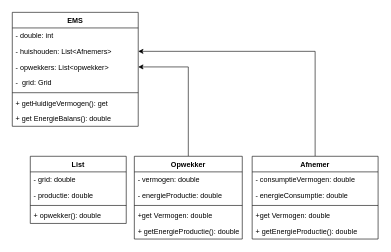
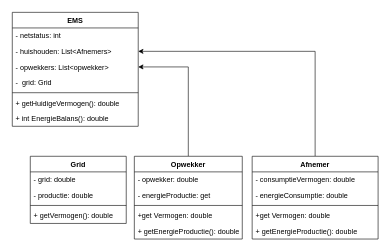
  <mxCell id="0" />
  <mxCell id="1" parent="0" />
  <mxCell id="2" value="EMS" style="swimlane;fontStyle=1;align=center;verticalAlign=top;childLayout=stackLayout;horizontal=1;startSize=26;horizontalStack=0;resizeParent=1;resizeParentMax=0;resizeLast=0;collapsible=1;marginBottom=0;" parent="1" vertex="1"><mxGeometry x="20" y="20" width="210" height="190" as="geometry" /></mxCell>
- <mxCell id="3" value="- double: int" style="text;strokeColor=none;fillColor=none;align=left;verticalAlign=top;spacingLeft=4;spacingRight=4;overflow=hidden;rotatable=0;points=[[0,0.5],[1,0.5]];portConstraint=eastwest;" parent="2" vertex="1"><mxGeometry y="26" width="210" height="26" as="geometry" /></mxCell>
+ <mxCell id="3" value="- netstatus: int" style="text;strokeColor=none;fillColor=none;align=left;verticalAlign=top;spacingLeft=4;spacingRight=4;overflow=hidden;rotatable=0;points=[[0,0.5],[1,0.5]];portConstraint=eastwest;" parent="2" vertex="1"><mxGeometry y="26" width="210" height="26" as="geometry" /></mxCell>
  <mxCell id="4" value="- huishouden: List&lt;Afnemers&gt;" style="text;strokeColor=none;fillColor=none;align=left;verticalAlign=top;spacingLeft=4;spacingRight=4;overflow=hidden;rotatable=0;points=[[0,0.5],[1,0.5]];portConstraint=eastwest;" parent="2" vertex="1"><mxGeometry y="52" width="210" height="26" as="geometry" /></mxCell>
  <mxCell id="5" value="- opwekkers: List&lt;opwekker&gt;" style="text;strokeColor=none;fillColor=none;align=left;verticalAlign=top;spacingLeft=4;spacingRight=4;overflow=hidden;rotatable=0;points=[[0,0.5],[1,0.5]];portConstraint=eastwest;" parent="2" vertex="1"><mxGeometry y="78" width="210" height="26" as="geometry" /></mxCell>
  <mxCell id="6" value="-  grid: Grid" style="text;strokeColor=none;fillColor=none;align=left;verticalAlign=top;spacingLeft=4;spacingRight=4;overflow=hidden;rotatable=0;points=[[0,0.5],[1,0.5]];portConstraint=eastwest;" parent="2" vertex="1"><mxGeometry y="104" width="210" height="26" as="geometry" /></mxCell>
  <mxCell id="7" value="" style="line;strokeWidth=1;fillColor=none;align=left;verticalAlign=middle;spacingTop=-1;spacingLeft=3;spacingRight=3;rotatable=0;labelPosition=right;points=[];portConstraint=eastwest;strokeColor=inherit;" parent="2" vertex="1"><mxGeometry y="130" width="210" height="8" as="geometry" /></mxCell>
- <mxCell id="8" value="+ getHuidigeVermogen(): get" style="text;strokeColor=none;fillColor=none;align=left;verticalAlign=top;spacingLeft=4;spacingRight=4;overflow=hidden;rotatable=0;points=[[0,0.5],[1,0.5]];portConstraint=eastwest;" parent="2" vertex="1"><mxGeometry y="138" width="210" height="26" as="geometry" /></mxCell>
- <mxCell id="9" value="+ get EnergieBalans(): double" style="text;strokeColor=none;fillColor=none;align=left;verticalAlign=top;spacingLeft=4;spacingRight=4;overflow=hidden;rotatable=0;points=[[0,0.5],[1,0.5]];portConstraint=eastwest;" parent="2" vertex="1"><mxGeometry y="164" width="210" height="26" as="geometry" /></mxCell>
- <mxCell id="10" value="List" style="swimlane;fontStyle=1;align=center;verticalAlign=top;childLayout=stackLayout;horizontal=1;startSize=26;horizontalStack=0;resizeParent=1;resizeParentMax=0;resizeLast=0;collapsible=1;marginBottom=0;" parent="1" vertex="1"><mxGeometry x="50" y="260" width="160" height="112" as="geometry" /></mxCell>
+ <mxCell id="8" value="+ getHuidigeVermogen(): double" style="text;strokeColor=none;fillColor=none;align=left;verticalAlign=top;spacingLeft=4;spacingRight=4;overflow=hidden;rotatable=0;points=[[0,0.5],[1,0.5]];portConstraint=eastwest;" parent="2" vertex="1"><mxGeometry y="138" width="210" height="26" as="geometry" /></mxCell>
+ <mxCell id="9" value="+ int EnergieBalans(): double" style="text;strokeColor=none;fillColor=none;align=left;verticalAlign=top;spacingLeft=4;spacingRight=4;overflow=hidden;rotatable=0;points=[[0,0.5],[1,0.5]];portConstraint=eastwest;" parent="2" vertex="1"><mxGeometry y="164" width="210" height="26" as="geometry" /></mxCell>
+ <mxCell id="10" value="Grid" style="swimlane;fontStyle=1;align=center;verticalAlign=top;childLayout=stackLayout;horizontal=1;startSize=26;horizontalStack=0;resizeParent=1;resizeParentMax=0;resizeLast=0;collapsible=1;marginBottom=0;" parent="1" vertex="1"><mxGeometry x="50" y="260" width="160" height="112" as="geometry" /></mxCell>
  <mxCell id="11" value="- grid: double" style="text;strokeColor=none;fillColor=none;align=left;verticalAlign=top;spacingLeft=4;spacingRight=4;overflow=hidden;rotatable=0;points=[[0,0.5],[1,0.5]];portConstraint=eastwest;" parent="10" vertex="1"><mxGeometry y="26" width="160" height="26" as="geometry" /></mxCell>
  <mxCell id="12" value="- productie: double" style="text;strokeColor=none;fillColor=none;align=left;verticalAlign=top;spacingLeft=4;spacingRight=4;overflow=hidden;rotatable=0;points=[[0,0.5],[1,0.5]];portConstraint=eastwest;" parent="10" vertex="1"><mxGeometry y="52" width="160" height="26" as="geometry" /></mxCell>
  <mxCell id="13" value="" style="line;strokeWidth=1;fillColor=none;align=left;verticalAlign=middle;spacingTop=-1;spacingLeft=3;spacingRight=3;rotatable=0;labelPosition=right;points=[];portConstraint=eastwest;strokeColor=inherit;" parent="10" vertex="1"><mxGeometry y="78" width="160" height="8" as="geometry" /></mxCell>
- <mxCell id="14" value="+ opwekker(): double" style="text;strokeColor=none;fillColor=none;align=left;verticalAlign=top;spacingLeft=4;spacingRight=4;overflow=hidden;rotatable=0;points=[[0,0.5],[1,0.5]];portConstraint=eastwest;" parent="10" vertex="1"><mxGeometry y="86" width="160" height="26" as="geometry" /></mxCell>
+ <mxCell id="14" value="+ getVermogen(): double" style="text;strokeColor=none;fillColor=none;align=left;verticalAlign=top;spacingLeft=4;spacingRight=4;overflow=hidden;rotatable=0;points=[[0,0.5],[1,0.5]];portConstraint=eastwest;" parent="10" vertex="1"><mxGeometry y="86" width="160" height="26" as="geometry" /></mxCell>
  <mxCell id="15" style="edgeStyle=orthogonalEdgeStyle;rounded=0;orthogonalLoop=1;jettySize=auto;html=1;entryX=1;entryY=0.5;entryDx=0;entryDy=0;" parent="1" source="16" target="5" edge="1"><mxGeometry relative="1" as="geometry" /></mxCell>
  <mxCell id="16" value="Opwekker" style="swimlane;fontStyle=1;align=center;verticalAlign=top;childLayout=stackLayout;horizontal=1;startSize=26;horizontalStack=0;resizeParent=1;resizeParentMax=0;resizeLast=0;collapsible=1;marginBottom=0;" parent="1" vertex="1"><mxGeometry x="223.5" y="260" width="180" height="138" as="geometry" /></mxCell>
- <mxCell id="17" value="- vermogen: double" style="text;strokeColor=none;fillColor=none;align=left;verticalAlign=top;spacingLeft=4;spacingRight=4;overflow=hidden;rotatable=0;points=[[0,0.5],[1,0.5]];portConstraint=eastwest;" parent="16" vertex="1"><mxGeometry y="26" width="180" height="26" as="geometry" /></mxCell>
- <mxCell id="18" value="- energieProductie: double" style="text;strokeColor=none;fillColor=none;align=left;verticalAlign=top;spacingLeft=4;spacingRight=4;overflow=hidden;rotatable=0;points=[[0,0.5],[1,0.5]];portConstraint=eastwest;" parent="16" vertex="1"><mxGeometry y="52" width="180" height="26" as="geometry" /></mxCell>
+ <mxCell id="17" value="- opwekker: double" style="text;strokeColor=none;fillColor=none;align=left;verticalAlign=top;spacingLeft=4;spacingRight=4;overflow=hidden;rotatable=0;points=[[0,0.5],[1,0.5]];portConstraint=eastwest;" parent="16" vertex="1"><mxGeometry y="26" width="180" height="26" as="geometry" /></mxCell>
+ <mxCell id="18" value="- energieProductie: get" style="text;strokeColor=none;fillColor=none;align=left;verticalAlign=top;spacingLeft=4;spacingRight=4;overflow=hidden;rotatable=0;points=[[0,0.5],[1,0.5]];portConstraint=eastwest;" parent="16" vertex="1"><mxGeometry y="52" width="180" height="26" as="geometry" /></mxCell>
  <mxCell id="19" value="" style="line;strokeWidth=1;fillColor=none;align=left;verticalAlign=middle;spacingTop=-1;spacingLeft=3;spacingRight=3;rotatable=0;labelPosition=right;points=[];portConstraint=eastwest;strokeColor=inherit;" parent="16" vertex="1"><mxGeometry y="78" width="180" height="8" as="geometry" /></mxCell>
  <mxCell id="20" value="+get Vermogen: double" style="text;strokeColor=none;fillColor=none;align=left;verticalAlign=top;spacingLeft=4;spacingRight=4;overflow=hidden;rotatable=0;points=[[0,0.5],[1,0.5]];portConstraint=eastwest;" parent="16" vertex="1"><mxGeometry y="86" width="180" height="26" as="geometry" /></mxCell>
  <mxCell id="21" value="+ getEnergieProductie(): double" style="text;strokeColor=none;fillColor=none;align=left;verticalAlign=top;spacingLeft=4;spacingRight=4;overflow=hidden;rotatable=0;points=[[0,0.5],[1,0.5]];portConstraint=eastwest;" parent="16" vertex="1"><mxGeometry y="112" width="180" height="26" as="geometry" /></mxCell>
  <mxCell id="22" style="edgeStyle=orthogonalEdgeStyle;rounded=0;orthogonalLoop=1;jettySize=auto;html=1;entryX=1;entryY=0.5;entryDx=0;entryDy=0;" parent="1" source="23" target="4" edge="1"><mxGeometry relative="1" as="geometry" /></mxCell>
  <mxCell id="23" value="Afnemer" style="swimlane;fontStyle=1;align=center;verticalAlign=top;childLayout=stackLayout;horizontal=1;startSize=26;horizontalStack=0;resizeParent=1;resizeParentMax=0;resizeLast=0;collapsible=1;marginBottom=0;" parent="1" vertex="1"><mxGeometry x="420" y="260" width="210" height="138" as="geometry" /></mxCell>
  <mxCell id="24" value="- consumptieVermogen: double" style="text;strokeColor=none;fillColor=none;align=left;verticalAlign=top;spacingLeft=4;spacingRight=4;overflow=hidden;rotatable=0;points=[[0,0.5],[1,0.5]];portConstraint=eastwest;" parent="23" vertex="1"><mxGeometry y="26" width="210" height="26" as="geometry" /></mxCell>
  <mxCell id="25" value="- energieConsumptie: double" style="text;strokeColor=none;fillColor=none;align=left;verticalAlign=top;spacingLeft=4;spacingRight=4;overflow=hidden;rotatable=0;points=[[0,0.5],[1,0.5]];portConstraint=eastwest;" parent="23" vertex="1"><mxGeometry y="52" width="210" height="26" as="geometry" /></mxCell>
  <mxCell id="26" value="" style="line;strokeWidth=1;fillColor=none;align=left;verticalAlign=middle;spacingTop=-1;spacingLeft=3;spacingRight=3;rotatable=0;labelPosition=right;points=[];portConstraint=eastwest;strokeColor=inherit;" parent="23" vertex="1"><mxGeometry y="78" width="210" height="8" as="geometry" /></mxCell>
  <mxCell id="27" value="+get Vermogen: double" style="text;strokeColor=none;fillColor=none;align=left;verticalAlign=top;spacingLeft=4;spacingRight=4;overflow=hidden;rotatable=0;points=[[0,0.5],[1,0.5]];portConstraint=eastwest;" parent="23" vertex="1"><mxGeometry y="86" width="210" height="26" as="geometry" /></mxCell>
  <mxCell id="28" value="+ getEnergieProductie(): double" style="text;strokeColor=none;fillColor=none;align=left;verticalAlign=top;spacingLeft=4;spacingRight=4;overflow=hidden;rotatable=0;points=[[0,0.5],[1,0.5]];portConstraint=eastwest;" parent="23" vertex="1"><mxGeometry y="112" width="210" height="26" as="geometry" /></mxCell>
